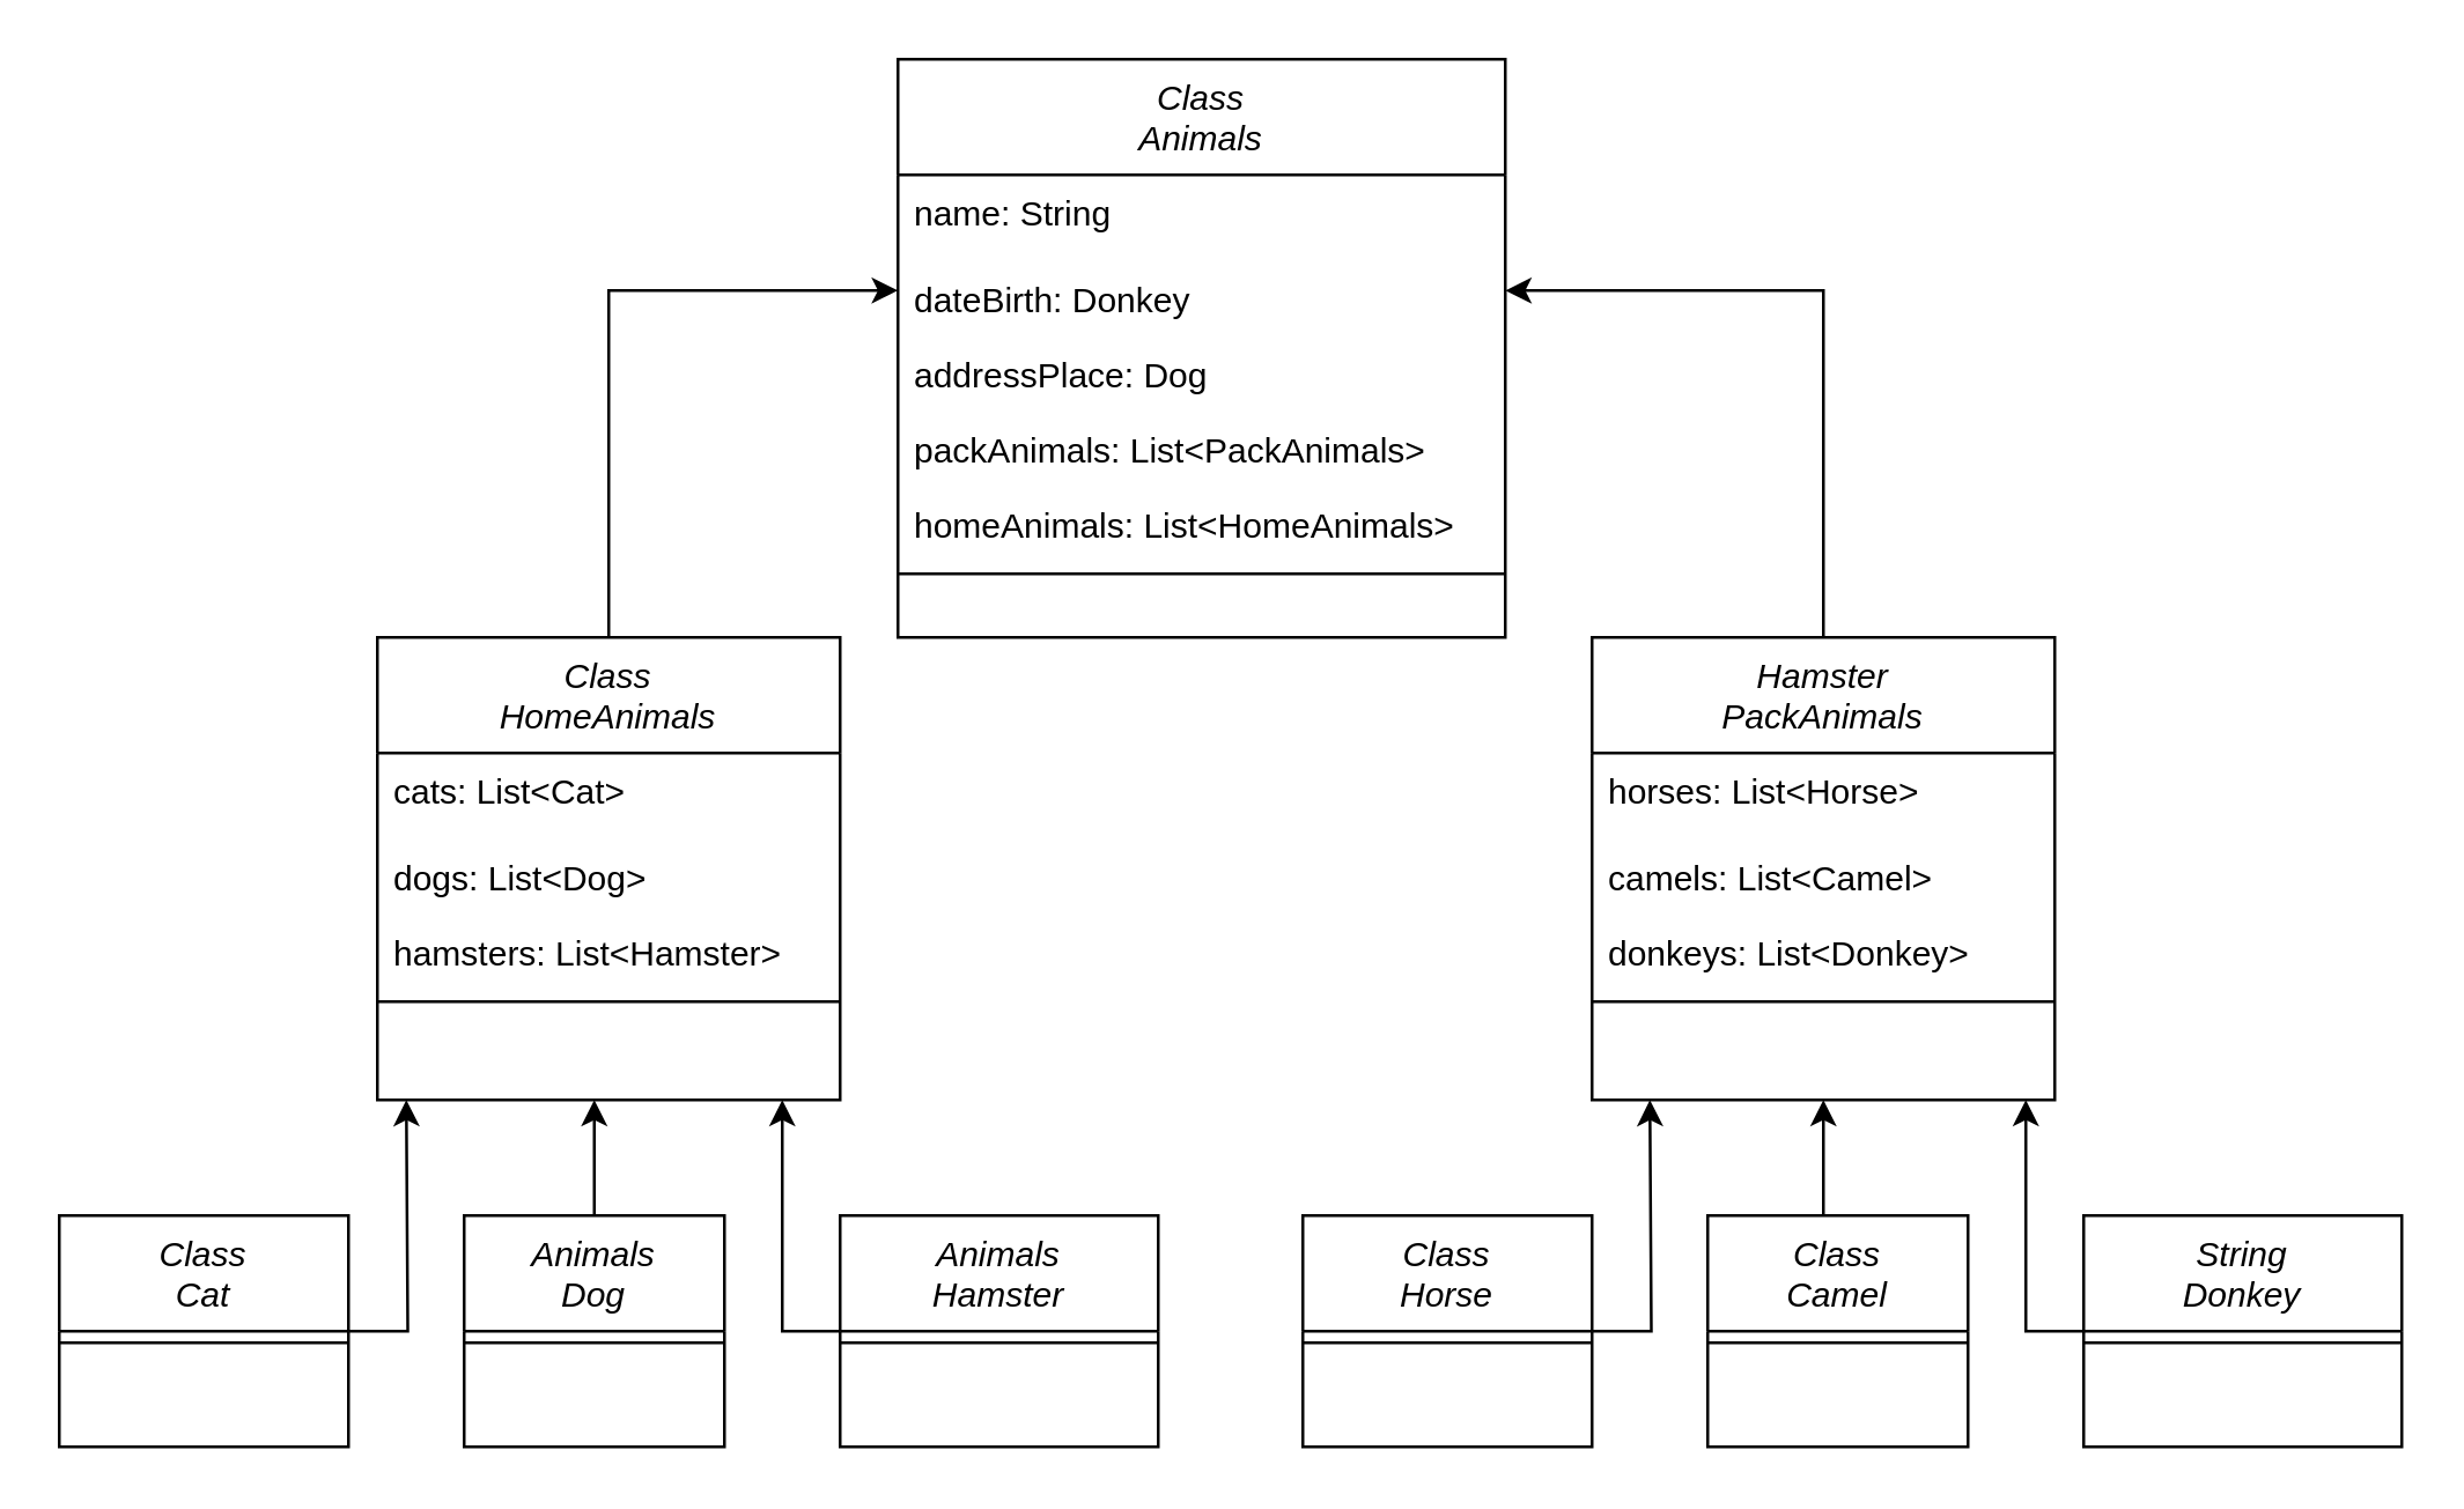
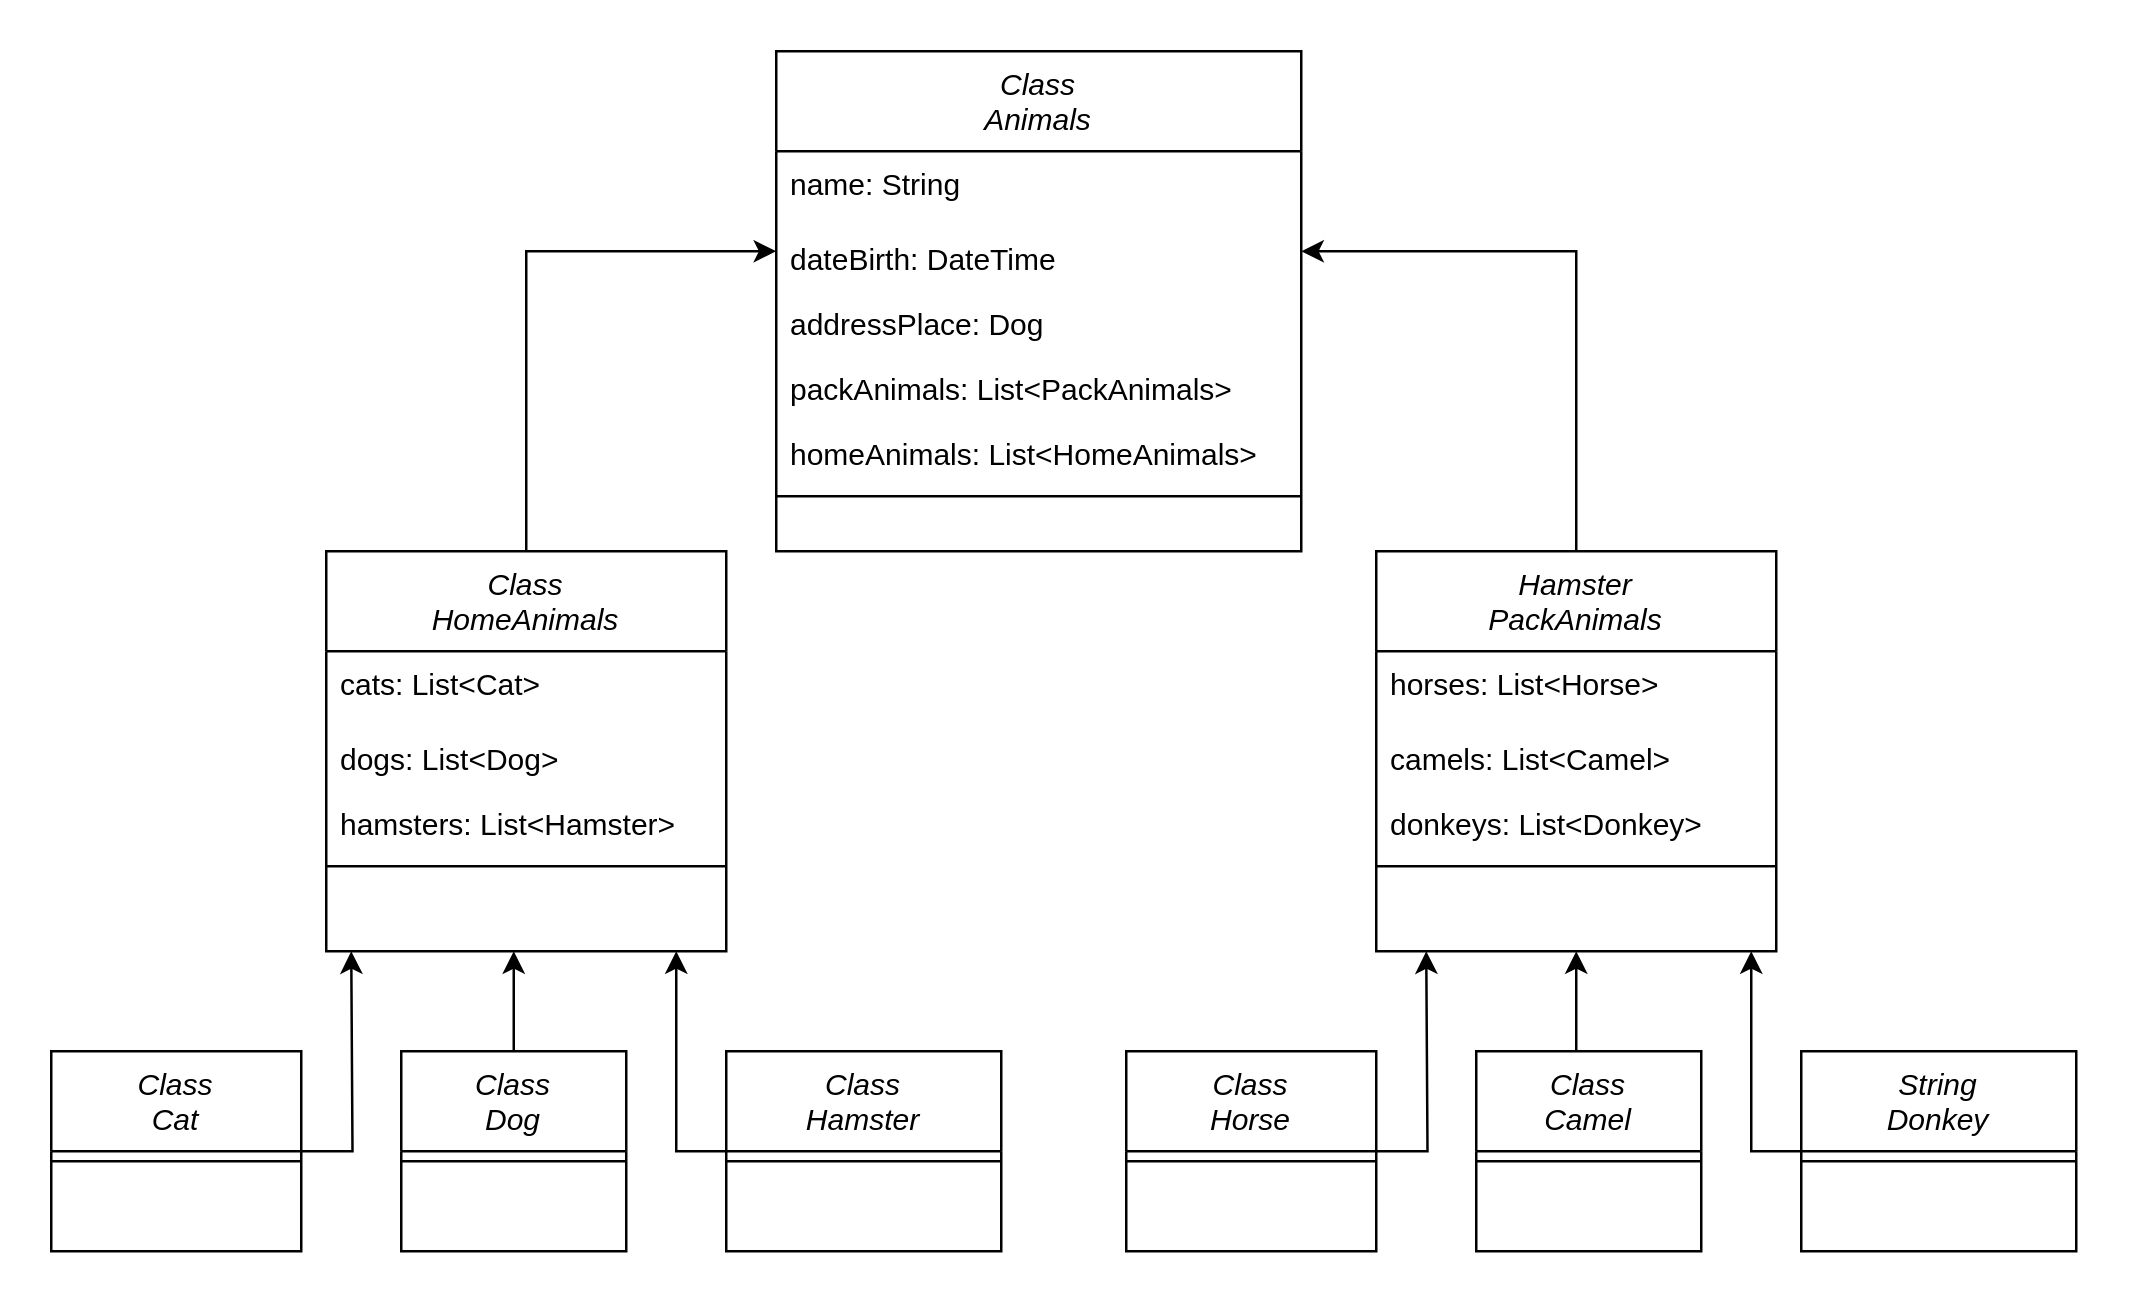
  <mxCell id="0" />
  <mxCell id="1" parent="0" />
  <mxCell id="2" value="Class&#10;Animals" style="swimlane;fontStyle=2;align=center;verticalAlign=top;childLayout=stackLayout;horizontal=1;startSize=40;horizontalStack=0;resizeParent=1;resizeLast=0;collapsible=1;marginBottom=0;rounded=0;shadow=0;strokeWidth=1;" parent="1" vertex="1"><mxGeometry x="310" y="20" width="210" height="200" as="geometry"><mxRectangle x="230" y="140" width="160" height="26" as="alternateBounds" /></mxGeometry></mxCell>
  <mxCell id="3" value="name: String" style="text;align=left;verticalAlign=top;spacingLeft=4;spacingRight=4;overflow=hidden;rotatable=0;points=[[0,0.5],[1,0.5]];portConstraint=eastwest;" parent="2" vertex="1"><mxGeometry y="40" width="210" height="30" as="geometry" /></mxCell>
- <mxCell id="4" value="dateBirth: Donkey" style="text;align=left;verticalAlign=top;spacingLeft=4;spacingRight=4;overflow=hidden;rotatable=0;points=[[0,0.5],[1,0.5]];portConstraint=eastwest;rounded=0;shadow=0;html=0;" parent="2" vertex="1"><mxGeometry y="70" width="210" height="26" as="geometry" /></mxCell>
+ <mxCell id="4" value="dateBirth: DateTime" style="text;align=left;verticalAlign=top;spacingLeft=4;spacingRight=4;overflow=hidden;rotatable=0;points=[[0,0.5],[1,0.5]];portConstraint=eastwest;rounded=0;shadow=0;html=0;" parent="2" vertex="1"><mxGeometry y="70" width="210" height="26" as="geometry" /></mxCell>
  <mxCell id="5" value="addressPlace: Dog" style="text;align=left;verticalAlign=top;spacingLeft=4;spacingRight=4;overflow=hidden;rotatable=0;points=[[0,0.5],[1,0.5]];portConstraint=eastwest;rounded=0;shadow=0;html=0;" parent="2" vertex="1"><mxGeometry y="96" width="210" height="26" as="geometry" /></mxCell>
  <mxCell id="6" value="packAnimals: List&lt;PackAnimals&gt;" style="text;align=left;verticalAlign=top;spacingLeft=4;spacingRight=4;overflow=hidden;rotatable=0;points=[[0,0.5],[1,0.5]];portConstraint=eastwest;rounded=0;shadow=0;html=0;" vertex="1" parent="2"><mxGeometry y="122" width="210" height="26" as="geometry" /></mxCell>
  <mxCell id="7" value="homeAnimals: List&lt;HomeAnimals&gt;" style="text;align=left;verticalAlign=top;spacingLeft=4;spacingRight=4;overflow=hidden;rotatable=0;points=[[0,0.5],[1,0.5]];portConstraint=eastwest;rounded=0;shadow=0;html=0;" vertex="1" parent="2"><mxGeometry y="148" width="210" height="26" as="geometry" /></mxCell>
  <mxCell id="8" value="" style="line;html=1;strokeWidth=1;align=left;verticalAlign=middle;spacingTop=-1;spacingLeft=3;spacingRight=3;rotatable=0;labelPosition=right;points=[];portConstraint=eastwest;" parent="2" vertex="1"><mxGeometry y="174" width="210" height="8" as="geometry" /></mxCell>
  <mxCell id="9" value="Hamster&#10;PackAnimals" style="swimlane;fontStyle=2;align=center;verticalAlign=top;childLayout=stackLayout;horizontal=1;startSize=40;horizontalStack=0;resizeParent=1;resizeLast=0;collapsible=1;marginBottom=0;rounded=0;shadow=0;strokeWidth=1;" vertex="1" parent="1"><mxGeometry x="550" y="220" width="160" height="160" as="geometry"><mxRectangle x="230" y="140" width="160" height="26" as="alternateBounds" /></mxGeometry></mxCell>
  <mxCell id="10" value="horses: List&lt;Horse&gt;" style="text;align=left;verticalAlign=top;spacingLeft=4;spacingRight=4;overflow=hidden;rotatable=0;points=[[0,0.5],[1,0.5]];portConstraint=eastwest;" vertex="1" parent="9"><mxGeometry y="40" width="160" height="30" as="geometry" /></mxCell>
  <mxCell id="11" value="camels: List&lt;Camel&gt;" style="text;align=left;verticalAlign=top;spacingLeft=4;spacingRight=4;overflow=hidden;rotatable=0;points=[[0,0.5],[1,0.5]];portConstraint=eastwest;rounded=0;shadow=0;html=0;" vertex="1" parent="9"><mxGeometry y="70" width="160" height="26" as="geometry" /></mxCell>
  <mxCell id="12" value="donkeys: List&lt;Donkey&gt;" style="text;align=left;verticalAlign=top;spacingLeft=4;spacingRight=4;overflow=hidden;rotatable=0;points=[[0,0.5],[1,0.5]];portConstraint=eastwest;rounded=0;shadow=0;html=0;" vertex="1" parent="9"><mxGeometry y="96" width="160" height="26" as="geometry" /></mxCell>
  <mxCell id="13" value="" style="line;html=1;strokeWidth=1;align=left;verticalAlign=middle;spacingTop=-1;spacingLeft=3;spacingRight=3;rotatable=0;labelPosition=right;points=[];portConstraint=eastwest;" vertex="1" parent="9"><mxGeometry y="122" width="160" height="8" as="geometry" /></mxCell>
  <mxCell id="14" value="" style="endArrow=classic;html=1;rounded=0;exitX=0.5;exitY=0;exitDx=0;exitDy=0;" edge="1" parent="1" source="9"><mxGeometry width="50" height="50" relative="1" as="geometry"><mxPoint x="490" y="310" as="sourcePoint" /><mxPoint x="520" y="100" as="targetPoint" /><Array as="points"><mxPoint x="630" y="100" /></Array></mxGeometry></mxCell>
  <mxCell id="15" value="Class&#10;HomeAnimals" style="swimlane;fontStyle=2;align=center;verticalAlign=top;childLayout=stackLayout;horizontal=1;startSize=40;horizontalStack=0;resizeParent=1;resizeLast=0;collapsible=1;marginBottom=0;rounded=0;shadow=0;strokeWidth=1;" vertex="1" parent="1"><mxGeometry x="130" y="220" width="160" height="160" as="geometry"><mxRectangle x="230" y="140" width="160" height="26" as="alternateBounds" /></mxGeometry></mxCell>
  <mxCell id="16" value="cats: List&lt;Cat&gt;" style="text;align=left;verticalAlign=top;spacingLeft=4;spacingRight=4;overflow=hidden;rotatable=0;points=[[0,0.5],[1,0.5]];portConstraint=eastwest;" vertex="1" parent="15"><mxGeometry y="40" width="160" height="30" as="geometry" /></mxCell>
  <mxCell id="17" value="dogs: List&lt;Dog&gt;" style="text;align=left;verticalAlign=top;spacingLeft=4;spacingRight=4;overflow=hidden;rotatable=0;points=[[0,0.5],[1,0.5]];portConstraint=eastwest;rounded=0;shadow=0;html=0;" vertex="1" parent="15"><mxGeometry y="70" width="160" height="26" as="geometry" /></mxCell>
  <mxCell id="18" value="hamsters: List&lt;Hamster&gt;" style="text;align=left;verticalAlign=top;spacingLeft=4;spacingRight=4;overflow=hidden;rotatable=0;points=[[0,0.5],[1,0.5]];portConstraint=eastwest;rounded=0;shadow=0;html=0;" vertex="1" parent="15"><mxGeometry y="96" width="160" height="26" as="geometry" /></mxCell>
  <mxCell id="19" value="" style="line;html=1;strokeWidth=1;align=left;verticalAlign=middle;spacingTop=-1;spacingLeft=3;spacingRight=3;rotatable=0;labelPosition=right;points=[];portConstraint=eastwest;" vertex="1" parent="15"><mxGeometry y="122" width="160" height="8" as="geometry" /></mxCell>
  <mxCell id="20" value="" style="endArrow=classic;html=1;rounded=0;exitX=0.5;exitY=0;exitDx=0;exitDy=0;" edge="1" parent="1" source="15"><mxGeometry width="50" height="50" relative="1" as="geometry"><mxPoint x="330" y="310" as="sourcePoint" /><mxPoint x="310" y="100" as="targetPoint" /><Array as="points"><mxPoint x="210" y="100" /></Array></mxGeometry></mxCell>
  <mxCell id="21" style="edgeStyle=orthogonalEdgeStyle;rounded=0;orthogonalLoop=1;jettySize=auto;html=1;" edge="1" parent="1" source="22"><mxGeometry relative="1" as="geometry"><mxPoint x="140" y="380" as="targetPoint" /></mxGeometry></mxCell>
  <mxCell id="22" value="Class&#10;Cat" style="swimlane;fontStyle=2;align=center;verticalAlign=top;childLayout=stackLayout;horizontal=1;startSize=40;horizontalStack=0;resizeParent=1;resizeLast=0;collapsible=1;marginBottom=0;rounded=0;shadow=0;strokeWidth=1;" vertex="1" parent="1"><mxGeometry x="20" y="420" width="100" height="80" as="geometry"><mxRectangle x="230" y="140" width="160" height="26" as="alternateBounds" /></mxGeometry></mxCell>
  <mxCell id="23" value="" style="line;html=1;strokeWidth=1;align=left;verticalAlign=middle;spacingTop=-1;spacingLeft=3;spacingRight=3;rotatable=0;labelPosition=right;points=[];portConstraint=eastwest;" vertex="1" parent="22"><mxGeometry y="40" width="100" height="8" as="geometry" /></mxCell>
  <mxCell id="24" style="edgeStyle=orthogonalEdgeStyle;rounded=0;orthogonalLoop=1;jettySize=auto;html=1;" edge="1" parent="1" source="25"><mxGeometry relative="1" as="geometry"><mxPoint x="205" y="380" as="targetPoint" /></mxGeometry></mxCell>
- <mxCell id="25" value="Animals&#10;Dog" style="swimlane;fontStyle=2;align=center;verticalAlign=top;childLayout=stackLayout;horizontal=1;startSize=40;horizontalStack=0;resizeParent=1;resizeLast=0;collapsible=1;marginBottom=0;rounded=0;shadow=0;strokeWidth=1;" vertex="1" parent="1"><mxGeometry x="160" y="420" width="90" height="80" as="geometry"><mxRectangle x="230" y="140" width="160" height="26" as="alternateBounds" /></mxGeometry></mxCell>
+ <mxCell id="25" value="Class&#10;Dog" style="swimlane;fontStyle=2;align=center;verticalAlign=top;childLayout=stackLayout;horizontal=1;startSize=40;horizontalStack=0;resizeParent=1;resizeLast=0;collapsible=1;marginBottom=0;rounded=0;shadow=0;strokeWidth=1;" vertex="1" parent="1"><mxGeometry x="160" y="420" width="90" height="80" as="geometry"><mxRectangle x="230" y="140" width="160" height="26" as="alternateBounds" /></mxGeometry></mxCell>
  <mxCell id="26" value="" style="line;html=1;strokeWidth=1;align=left;verticalAlign=middle;spacingTop=-1;spacingLeft=3;spacingRight=3;rotatable=0;labelPosition=right;points=[];portConstraint=eastwest;" vertex="1" parent="25"><mxGeometry y="40" width="90" height="8" as="geometry" /></mxCell>
  <mxCell id="27" style="edgeStyle=orthogonalEdgeStyle;rounded=0;orthogonalLoop=1;jettySize=auto;html=1;" edge="1" parent="1" source="28"><mxGeometry relative="1" as="geometry"><mxPoint x="270" y="380" as="targetPoint" /></mxGeometry></mxCell>
- <mxCell id="28" value="Animals&#10;Hamster" style="swimlane;fontStyle=2;align=center;verticalAlign=top;childLayout=stackLayout;horizontal=1;startSize=40;horizontalStack=0;resizeParent=1;resizeLast=0;collapsible=1;marginBottom=0;rounded=0;shadow=0;strokeWidth=1;" vertex="1" parent="1"><mxGeometry x="290" y="420" width="110" height="80" as="geometry"><mxRectangle x="230" y="140" width="160" height="26" as="alternateBounds" /></mxGeometry></mxCell>
+ <mxCell id="28" value="Class&#10;Hamster" style="swimlane;fontStyle=2;align=center;verticalAlign=top;childLayout=stackLayout;horizontal=1;startSize=40;horizontalStack=0;resizeParent=1;resizeLast=0;collapsible=1;marginBottom=0;rounded=0;shadow=0;strokeWidth=1;" vertex="1" parent="1"><mxGeometry x="290" y="420" width="110" height="80" as="geometry"><mxRectangle x="230" y="140" width="160" height="26" as="alternateBounds" /></mxGeometry></mxCell>
  <mxCell id="29" value="" style="line;html=1;strokeWidth=1;align=left;verticalAlign=middle;spacingTop=-1;spacingLeft=3;spacingRight=3;rotatable=0;labelPosition=right;points=[];portConstraint=eastwest;" vertex="1" parent="28"><mxGeometry y="40" width="110" height="8" as="geometry" /></mxCell>
  <mxCell id="30" style="edgeStyle=orthogonalEdgeStyle;rounded=0;orthogonalLoop=1;jettySize=auto;html=1;" edge="1" parent="1" source="31"><mxGeometry relative="1" as="geometry"><mxPoint x="570" y="380" as="targetPoint" /></mxGeometry></mxCell>
  <mxCell id="31" value="Class&#10;Horse" style="swimlane;fontStyle=2;align=center;verticalAlign=top;childLayout=stackLayout;horizontal=1;startSize=40;horizontalStack=0;resizeParent=1;resizeLast=0;collapsible=1;marginBottom=0;rounded=0;shadow=0;strokeWidth=1;" vertex="1" parent="1"><mxGeometry x="450" y="420" width="100" height="80" as="geometry"><mxRectangle x="230" y="140" width="160" height="26" as="alternateBounds" /></mxGeometry></mxCell>
  <mxCell id="32" value="" style="line;html=1;strokeWidth=1;align=left;verticalAlign=middle;spacingTop=-1;spacingLeft=3;spacingRight=3;rotatable=0;labelPosition=right;points=[];portConstraint=eastwest;" vertex="1" parent="31"><mxGeometry y="40" width="100" height="8" as="geometry" /></mxCell>
  <mxCell id="33" value="Class&#10;Camel" style="swimlane;fontStyle=2;align=center;verticalAlign=top;childLayout=stackLayout;horizontal=1;startSize=40;horizontalStack=0;resizeParent=1;resizeLast=0;collapsible=1;marginBottom=0;rounded=0;shadow=0;strokeWidth=1;" vertex="1" parent="1"><mxGeometry x="590" y="420" width="90" height="80" as="geometry"><mxRectangle x="230" y="140" width="160" height="26" as="alternateBounds" /></mxGeometry></mxCell>
  <mxCell id="34" value="" style="line;html=1;strokeWidth=1;align=left;verticalAlign=middle;spacingTop=-1;spacingLeft=3;spacingRight=3;rotatable=0;labelPosition=right;points=[];portConstraint=eastwest;" vertex="1" parent="33"><mxGeometry y="40" width="90" height="8" as="geometry" /></mxCell>
  <mxCell id="35" style="edgeStyle=orthogonalEdgeStyle;rounded=0;orthogonalLoop=1;jettySize=auto;html=1;" edge="1" parent="1" source="36"><mxGeometry relative="1" as="geometry"><mxPoint x="700" y="380" as="targetPoint" /></mxGeometry></mxCell>
  <mxCell id="36" value="String&#10;Donkey" style="swimlane;fontStyle=2;align=center;verticalAlign=top;childLayout=stackLayout;horizontal=1;startSize=40;horizontalStack=0;resizeParent=1;resizeLast=0;collapsible=1;marginBottom=0;rounded=0;shadow=0;strokeWidth=1;" vertex="1" parent="1"><mxGeometry x="720" y="420" width="110" height="80" as="geometry"><mxRectangle x="230" y="140" width="160" height="26" as="alternateBounds" /></mxGeometry></mxCell>
  <mxCell id="37" value="" style="line;html=1;strokeWidth=1;align=left;verticalAlign=middle;spacingTop=-1;spacingLeft=3;spacingRight=3;rotatable=0;labelPosition=right;points=[];portConstraint=eastwest;" vertex="1" parent="36"><mxGeometry y="40" width="110" height="8" as="geometry" /></mxCell>
  <mxCell id="38" value="" style="endArrow=classic;html=1;rounded=0;entryX=0.5;entryY=1;entryDx=0;entryDy=0;" edge="1" parent="1" target="9"><mxGeometry width="50" height="50" relative="1" as="geometry"><mxPoint x="630" y="420" as="sourcePoint" /><mxPoint x="670" y="300" as="targetPoint" /></mxGeometry></mxCell>
